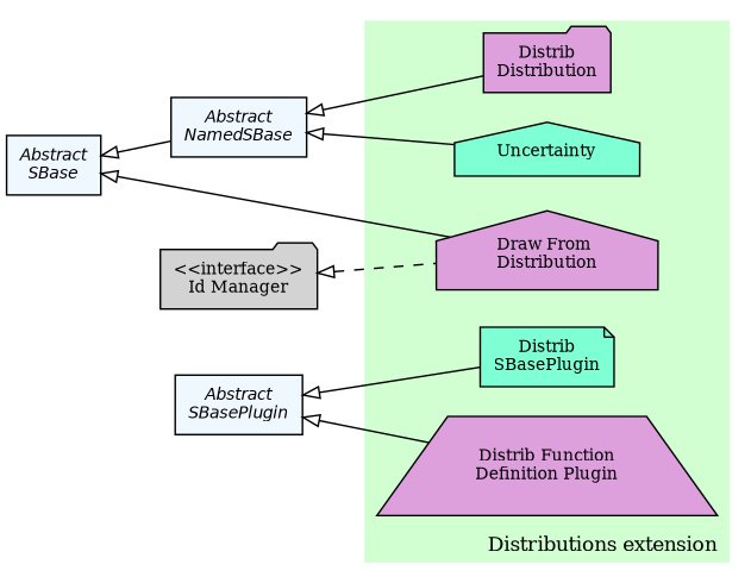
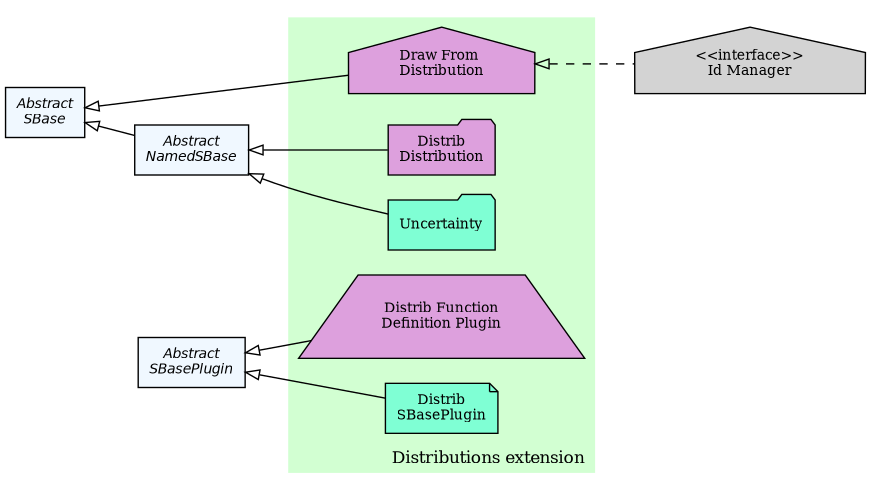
  strict digraph {
    fontname="DejaVu Serif"
    nodesep=0.25
    rankdir=LR
    ranksep=0.5
    node [fillcolor=plum fontname="DejaVu Serif" fontsize=10 shape=box style=filled]
    edge [arrowtail=empty dir=back fontname="DejaVu Serif" fontsize=10 labelfontname=Helvetica labelfontsize=10]
    n1 [label="Distrib Function\nDefinition Plugin" shape=trapezium]
    n2 [label="Distrib\nDistribution" shape=folder]
    n3 [fillcolor=aquamarine label="Distrib\nSBasePlugin" shape=note]
    n4 [label="Draw From \nDistribution" shape=house]
-   n5 [fillcolor=aquamarine label=Uncertainty shape=house]
+   n5 [fillcolor=aquamarine label=Uncertainty shape=folder]
    n6 [fillcolor="#F0F8FF" label=<<font face="Helvetica-Oblique">Abstract<br/>NamedSBase</font>>]
    n7 [fillcolor="#F0F8FF" label=<<font face="Helvetica-Oblique">Abstract<br/>SBase</font>>]
    n8 [fillcolor="#F0F8FF" label=<<font face="Helvetica-Oblique">Abstract<br/>SBasePlugin</font>>]
-   n9 [fillcolor=lightgrey label="<<interface>>\nId Manager" shape=folder]
+   n9 [fillcolor=lightgrey label="<<interface>>\nId Manager" shape=house]
    subgraph cluster_1 {
      color="#ffffff"
      fillcolor="#d2ffd2"
      fontsize=12
      label="Distributions extension"
      labeljust=r
      labelloc=b
      style=filled
      n1
      n2
      n3
      n4
      n5
    }
    n6 -> n2
    n6 -> n5
    n7 -> n4
    n7 -> n6
    n8 -> n1
    n8 -> n3
-   n9 -> n4 [style=dashed]
+   n4 -> n9 [style=dashed]
  }
